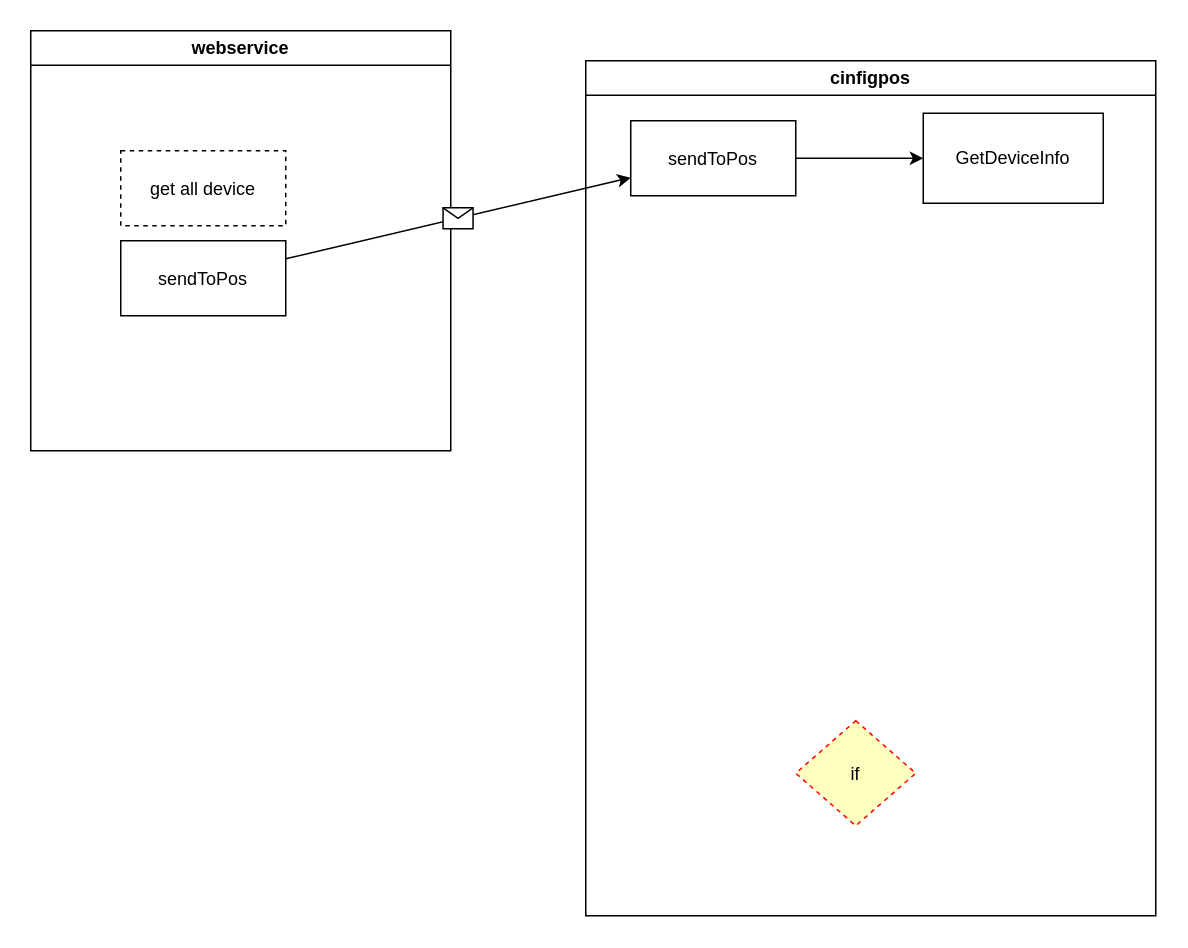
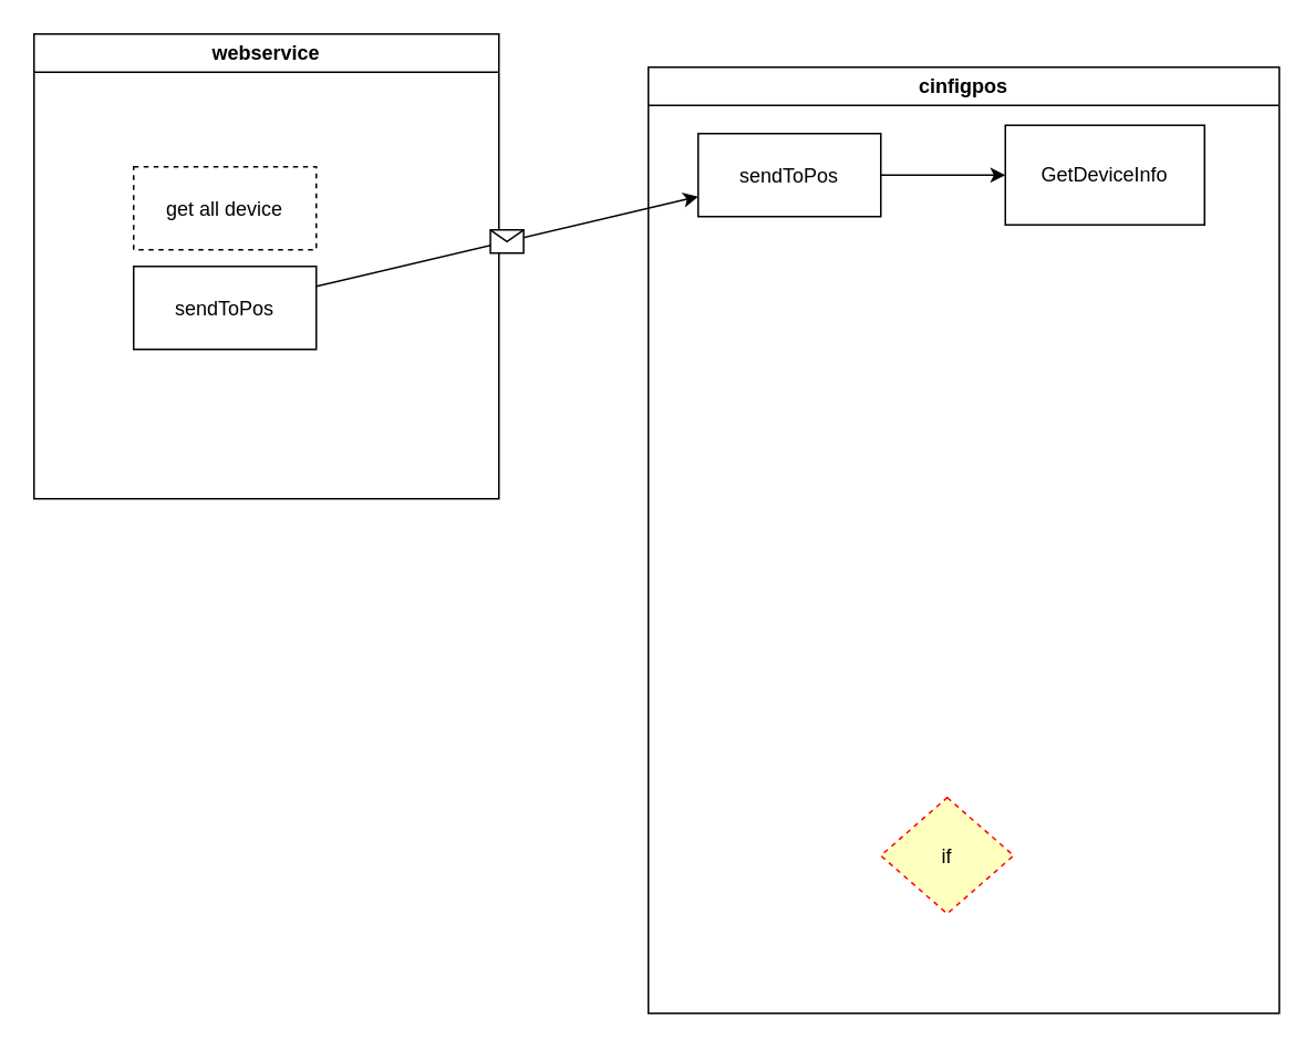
  <mxCell id="0" />
  <mxCell id="1" parent="0" />
  <mxCell id="2" value="webservice" style="swimlane;whiteSpace=wrap;startSize=23;" parent="1" vertex="1"><mxGeometry y="20" width="280" height="280" as="geometry" x="20"><mxRectangle x="60" y="50" width="100" height="30" as="alternateBounds" /></mxGeometry></mxCell>
  <mxCell id="3" value="get all device" style="dashed=1;" parent="2" vertex="1"><mxGeometry x="60" y="80" width="110" height="50" as="geometry" /></mxCell>
  <mxCell id="4" value="sendToPos" style="" vertex="1" parent="2"><mxGeometry x="60" y="140" width="110" height="50" as="geometry" /></mxCell>
  <mxCell id="5" value="cinfigpos" style="swimlane;whiteSpace=wrap" parent="1" vertex="1"><mxGeometry x="390" y="40" width="380" height="570" as="geometry"><mxRectangle x="340" y="50" width="90" height="30" as="alternateBounds" /></mxGeometry></mxCell>
  <mxCell id="6" value="if" style="rhombus;fillColor=#ffffc0;strokeColor=#ff0000;dashed=1;" parent="5" vertex="1"><mxGeometry x="140" y="440" width="80" height="70" as="geometry" /></mxCell>
  <mxCell id="7" value="" style="edgeStyle=orthogonalEdgeStyle;rounded=0;orthogonalLoop=1;jettySize=auto;html=1;" edge="1" parent="5" source="8" target="9"><mxGeometry relative="1" as="geometry" /></mxCell>
  <mxCell id="8" value="sendToPos" style="" vertex="1" parent="5"><mxGeometry x="30" y="40" width="110" height="50" as="geometry" /></mxCell>
- <mxCell id="9" value="GetDeviceInfo" style="whiteSpace=wrap;html=1;" vertex="1" parent="5"><mxGeometry x="225" y="35" width="120" height="60" as="geometry" /></mxCell>
+ <mxCell id="9" value="GetDeviceInfo" style="whiteSpace=wrap;html=1;" vertex="1" parent="5"><mxGeometry x="215" y="35" width="120" height="60" as="geometry" /></mxCell>
  <mxCell id="10" value="" style="endArrow=classic;html=1;rounded=0;" edge="1" parent="1" source="4" target="8"><mxGeometry relative="1" as="geometry"><mxPoint x="215" y="175" as="sourcePoint" /><mxPoint x="335" y="215" as="targetPoint" /></mxGeometry></mxCell>
  <mxCell id="11" value="" style="shape=message;html=1;outlineConnect=0;" vertex="1" parent="10"><mxGeometry width="20" height="14" relative="1" as="geometry"><mxPoint x="-10" y="-7" as="offset" /></mxGeometry></mxCell>
